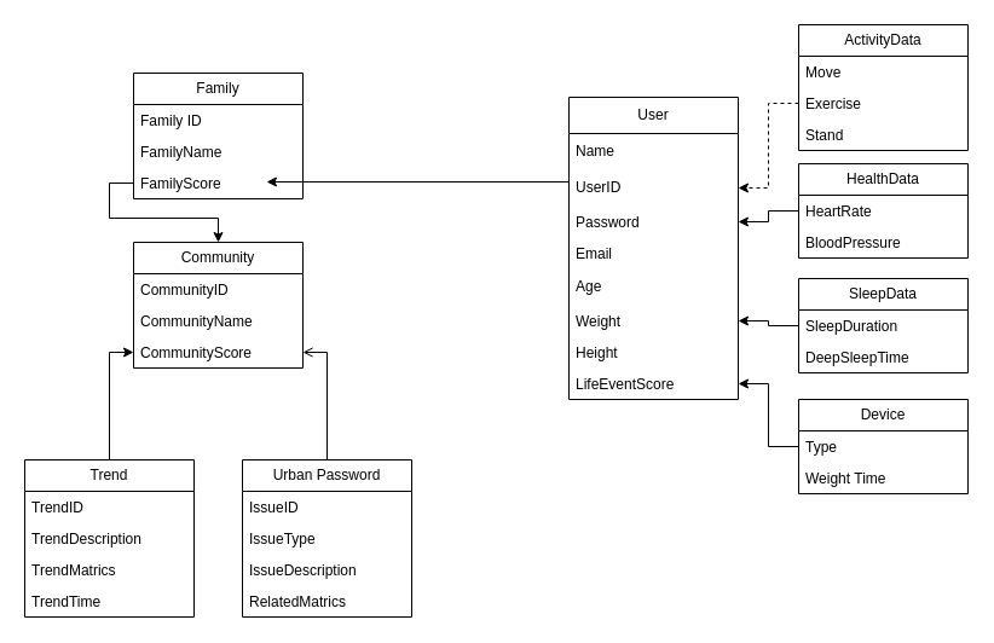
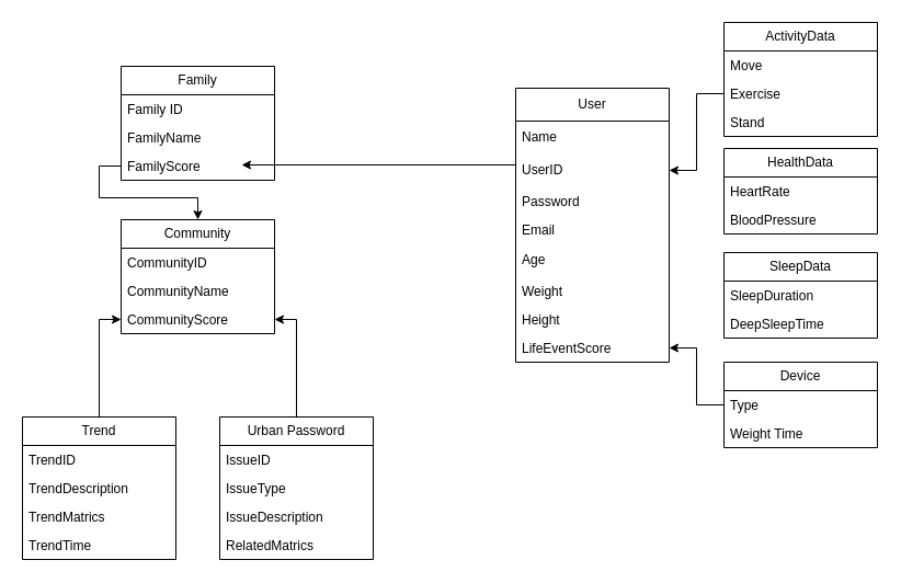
  <mxCell id="0" />
  <mxCell id="1" parent="0" />
  <mxCell id="2" value="User" style="swimlane;fontStyle=0;childLayout=stackLayout;horizontal=1;startSize=30;horizontalStack=0;resizeParent=1;resizeParentMax=0;resizeLast=0;collapsible=1;marginBottom=0;whiteSpace=wrap;html=1;" parent="1" vertex="1"><mxGeometry x="470" y="80" width="140" height="250" as="geometry" /></mxCell>
  <mxCell id="3" value="Name" style="text;strokeColor=none;fillColor=none;align=left;verticalAlign=middle;spacingLeft=4;spacingRight=4;overflow=hidden;points=[[0,0.5],[1,0.5]];portConstraint=eastwest;rotatable=0;whiteSpace=wrap;html=1;" parent="2" vertex="1"><mxGeometry y="30" width="140" height="30" as="geometry" /></mxCell>
  <mxCell id="4" value="UserID" style="text;strokeColor=none;fillColor=none;align=left;verticalAlign=middle;spacingLeft=4;spacingRight=4;overflow=hidden;points=[[0,0.5],[1,0.5]];portConstraint=eastwest;rotatable=0;whiteSpace=wrap;html=1;" parent="2" vertex="1"><mxGeometry y="60" width="140" height="30" as="geometry" /></mxCell>
  <mxCell id="5" value="Password" style="text;strokeColor=none;fillColor=none;align=left;verticalAlign=top;spacingLeft=4;spacingRight=4;overflow=hidden;rotatable=0;points=[[0,0.5],[1,0.5]];portConstraint=eastwest;whiteSpace=wrap;html=1;" parent="2" vertex="1"><mxGeometry y="90" width="140" height="26" as="geometry" /></mxCell>
  <mxCell id="6" value="Email&lt;div&gt;&lt;br&gt;&lt;/div&gt;" style="text;strokeColor=none;fillColor=none;align=left;verticalAlign=top;spacingLeft=4;spacingRight=4;overflow=hidden;rotatable=0;points=[[0,0.5],[1,0.5]];portConstraint=eastwest;whiteSpace=wrap;html=1;" parent="2" vertex="1"><mxGeometry y="116" width="140" height="26" as="geometry" /></mxCell>
  <mxCell id="7" value="Age" style="text;strokeColor=none;fillColor=none;align=left;verticalAlign=middle;spacingLeft=4;spacingRight=4;overflow=hidden;points=[[0,0.5],[1,0.5]];portConstraint=eastwest;rotatable=0;whiteSpace=wrap;html=1;" parent="2" vertex="1"><mxGeometry y="142" width="140" height="30" as="geometry" /></mxCell>
  <mxCell id="8" value="Weight" style="text;strokeColor=none;fillColor=none;align=left;verticalAlign=top;spacingLeft=4;spacingRight=4;overflow=hidden;rotatable=0;points=[[0,0.5],[1,0.5]];portConstraint=eastwest;whiteSpace=wrap;html=1;" vertex="1" parent="2"><mxGeometry y="172" width="140" height="26" as="geometry" /></mxCell>
  <mxCell id="9" value="Height" style="text;strokeColor=none;fillColor=none;align=left;verticalAlign=top;spacingLeft=4;spacingRight=4;overflow=hidden;rotatable=0;points=[[0,0.5],[1,0.5]];portConstraint=eastwest;whiteSpace=wrap;html=1;" vertex="1" parent="2"><mxGeometry y="198" width="140" height="26" as="geometry" /></mxCell>
  <mxCell id="10" value="LifeEventScore" style="text;strokeColor=none;fillColor=none;align=left;verticalAlign=top;spacingLeft=4;spacingRight=4;overflow=hidden;rotatable=0;points=[[0,0.5],[1,0.5]];portConstraint=eastwest;whiteSpace=wrap;html=1;" vertex="1" parent="2"><mxGeometry y="224" width="140" height="26" as="geometry" /></mxCell>
  <mxCell id="11" value="SleepData" style="swimlane;fontStyle=0;childLayout=stackLayout;horizontal=1;startSize=26;fillColor=none;horizontalStack=0;resizeParent=1;resizeParentMax=0;resizeLast=0;collapsible=1;marginBottom=0;whiteSpace=wrap;html=1;" parent="1" vertex="1"><mxGeometry x="660" y="230" width="140" height="78" as="geometry" /></mxCell>
  <mxCell id="12" value="SleepDuration" style="text;strokeColor=none;fillColor=none;align=left;verticalAlign=top;spacingLeft=4;spacingRight=4;overflow=hidden;rotatable=0;points=[[0,0.5],[1,0.5]];portConstraint=eastwest;whiteSpace=wrap;html=1;" parent="11" vertex="1"><mxGeometry y="26" width="140" height="26" as="geometry" /></mxCell>
  <mxCell id="13" value="DeepSleepTime&lt;div&gt;&lt;br&gt;&lt;/div&gt;" style="text;strokeColor=none;fillColor=none;align=left;verticalAlign=top;spacingLeft=4;spacingRight=4;overflow=hidden;rotatable=0;points=[[0,0.5],[1,0.5]];portConstraint=eastwest;whiteSpace=wrap;html=1;" parent="11" vertex="1"><mxGeometry y="52" width="140" height="26" as="geometry" /></mxCell>
  <mxCell id="14" value="HealthData" style="swimlane;fontStyle=0;childLayout=stackLayout;horizontal=1;startSize=26;fillColor=none;horizontalStack=0;resizeParent=1;resizeParentMax=0;resizeLast=0;collapsible=1;marginBottom=0;whiteSpace=wrap;html=1;" parent="1" vertex="1"><mxGeometry x="660" y="135" width="140" height="78" as="geometry" /></mxCell>
  <mxCell id="15" value="HeartRate" style="text;strokeColor=none;fillColor=none;align=left;verticalAlign=top;spacingLeft=4;spacingRight=4;overflow=hidden;rotatable=0;points=[[0,0.5],[1,0.5]];portConstraint=eastwest;whiteSpace=wrap;html=1;" parent="14" vertex="1"><mxGeometry y="26" width="140" height="26" as="geometry" /></mxCell>
  <mxCell id="16" value="BloodPressure" style="text;strokeColor=none;fillColor=none;align=left;verticalAlign=top;spacingLeft=4;spacingRight=4;overflow=hidden;rotatable=0;points=[[0,0.5],[1,0.5]];portConstraint=eastwest;whiteSpace=wrap;html=1;" parent="14" vertex="1"><mxGeometry y="52" width="140" height="26" as="geometry" /></mxCell>
  <mxCell id="17" value="ActivityData" style="swimlane;fontStyle=0;childLayout=stackLayout;horizontal=1;startSize=26;fillColor=none;horizontalStack=0;resizeParent=1;resizeParentMax=0;resizeLast=0;collapsible=1;marginBottom=0;whiteSpace=wrap;html=1;" parent="1" vertex="1"><mxGeometry x="660" y="20" width="140" height="104" as="geometry" /></mxCell>
  <mxCell id="18" value="Move" style="text;strokeColor=none;fillColor=none;align=left;verticalAlign=top;spacingLeft=4;spacingRight=4;overflow=hidden;rotatable=0;points=[[0,0.5],[1,0.5]];portConstraint=eastwest;whiteSpace=wrap;html=1;" parent="17" vertex="1"><mxGeometry y="26" width="140" height="26" as="geometry" /></mxCell>
  <mxCell id="19" value="Exercise" style="text;strokeColor=none;fillColor=none;align=left;verticalAlign=top;spacingLeft=4;spacingRight=4;overflow=hidden;rotatable=0;points=[[0,0.5],[1,0.5]];portConstraint=eastwest;whiteSpace=wrap;html=1;" parent="17" vertex="1"><mxGeometry y="52" width="140" height="26" as="geometry" /></mxCell>
  <mxCell id="20" value="Stand" style="text;strokeColor=none;fillColor=none;align=left;verticalAlign=top;spacingLeft=4;spacingRight=4;overflow=hidden;rotatable=0;points=[[0,0.5],[1,0.5]];portConstraint=eastwest;whiteSpace=wrap;html=1;" parent="17" vertex="1"><mxGeometry y="78" width="140" height="26" as="geometry" /></mxCell>
  <mxCell id="21" value="Family" style="swimlane;fontStyle=0;childLayout=stackLayout;horizontal=1;startSize=26;fillColor=none;horizontalStack=0;resizeParent=1;resizeParentMax=0;resizeLast=0;collapsible=1;marginBottom=0;whiteSpace=wrap;html=1;" vertex="1" parent="1"><mxGeometry x="110" y="60" width="140" height="104" as="geometry" /></mxCell>
  <mxCell id="22" value="Family ID" style="text;strokeColor=none;fillColor=none;align=left;verticalAlign=top;spacingLeft=4;spacingRight=4;overflow=hidden;rotatable=0;points=[[0,0.5],[1,0.5]];portConstraint=eastwest;whiteSpace=wrap;html=1;" vertex="1" parent="21"><mxGeometry y="26" width="140" height="26" as="geometry" /></mxCell>
  <mxCell id="23" value="FamilyName" style="text;strokeColor=none;fillColor=none;align=left;verticalAlign=top;spacingLeft=4;spacingRight=4;overflow=hidden;rotatable=0;points=[[0,0.5],[1,0.5]];portConstraint=eastwest;whiteSpace=wrap;html=1;" vertex="1" parent="21"><mxGeometry y="52" width="140" height="26" as="geometry" /></mxCell>
  <mxCell id="24" value="FamilyScore" style="text;strokeColor=none;fillColor=none;align=left;verticalAlign=top;spacingLeft=4;spacingRight=4;overflow=hidden;rotatable=0;points=[[0,0.5],[1,0.5]];portConstraint=eastwest;whiteSpace=wrap;html=1;" vertex="1" parent="21"><mxGeometry y="78" width="140" height="26" as="geometry" /></mxCell>
  <mxCell id="25" value="Device" style="swimlane;fontStyle=0;childLayout=stackLayout;horizontal=1;startSize=26;fillColor=none;horizontalStack=0;resizeParent=1;resizeParentMax=0;resizeLast=0;collapsible=1;marginBottom=0;whiteSpace=wrap;html=1;" vertex="1" parent="1"><mxGeometry x="660" y="330" width="140" height="78" as="geometry" /></mxCell>
  <mxCell id="26" value="Type" style="text;strokeColor=none;fillColor=none;align=left;verticalAlign=top;spacingLeft=4;spacingRight=4;overflow=hidden;rotatable=0;points=[[0,0.5],[1,0.5]];portConstraint=eastwest;whiteSpace=wrap;html=1;" vertex="1" parent="25"><mxGeometry y="26" width="140" height="26" as="geometry" /></mxCell>
  <mxCell id="27" value="Weight Time" style="text;strokeColor=none;fillColor=none;align=left;verticalAlign=top;spacingLeft=4;spacingRight=4;overflow=hidden;rotatable=0;points=[[0,0.5],[1,0.5]];portConstraint=eastwest;whiteSpace=wrap;html=1;" vertex="1" parent="25"><mxGeometry y="52" width="140" height="26" as="geometry" /></mxCell>
  <mxCell id="28" style="edgeStyle=orthogonalEdgeStyle;rounded=0;orthogonalLoop=1;jettySize=auto;html=1;exitX=0;exitY=0.5;exitDx=0;exitDy=0;entryX=1;entryY=0.5;entryDx=0;entryDy=0;" edge="1" parent="1" source="26" target="10"><mxGeometry relative="1" as="geometry" /></mxCell>
- <mxCell id="29" style="edgeStyle=orthogonalEdgeStyle;rounded=0;orthogonalLoop=1;jettySize=auto;html=1;exitX=0;exitY=0.5;exitDx=0;exitDy=0;entryX=1;entryY=0.5;entryDx=0;entryDy=0;" edge="1" parent="1" source="12" target="8"><mxGeometry relative="1" as="geometry" /></mxCell>
- <mxCell id="30" style="edgeStyle=orthogonalEdgeStyle;rounded=0;orthogonalLoop=1;jettySize=auto;html=1;exitX=0;exitY=0.5;exitDx=0;exitDy=0;entryX=1;entryY=0.5;entryDx=0;entryDy=0;" edge="1" parent="1" source="15" target="5"><mxGeometry relative="1" as="geometry" /></mxCell>
- <mxCell id="31" style="edgeStyle=orthogonalEdgeStyle;rounded=0;orthogonalLoop=1;jettySize=auto;html=1;exitX=0;exitY=0.5;exitDx=0;exitDy=0;entryX=1;entryY=0.5;entryDx=0;entryDy=0;dashed=1;" edge="1" parent="1" source="19" target="4"><mxGeometry relative="1" as="geometry" /></mxCell>
+ <mxCell id="31" style="edgeStyle=orthogonalEdgeStyle;rounded=0;orthogonalLoop=1;jettySize=auto;html=1;exitX=0;exitY=0.5;exitDx=0;exitDy=0;entryX=1;entryY=0.5;entryDx=0;entryDy=0;" edge="1" parent="1" source="19" target="4"><mxGeometry relative="1" as="geometry" /></mxCell>
  <mxCell id="32" style="edgeStyle=orthogonalEdgeStyle;rounded=0;orthogonalLoop=1;jettySize=auto;html=1;exitX=0;exitY=0.5;exitDx=0;exitDy=0;" edge="1" parent="1" source="6"><mxGeometry relative="1" as="geometry"><mxPoint x="220" y="150" as="targetPoint" /><Array as="points"><mxPoint x="470" y="150" /><mxPoint x="220" y="150" /></Array></mxGeometry></mxCell>
  <mxCell id="33" value="Community" style="swimlane;fontStyle=0;childLayout=stackLayout;horizontal=1;startSize=26;fillColor=none;horizontalStack=0;resizeParent=1;resizeParentMax=0;resizeLast=0;collapsible=1;marginBottom=0;whiteSpace=wrap;html=1;" vertex="1" parent="1"><mxGeometry x="110" y="200" width="140" height="104" as="geometry" /></mxCell>
  <mxCell id="34" value="CommunityID" style="text;strokeColor=none;fillColor=none;align=left;verticalAlign=top;spacingLeft=4;spacingRight=4;overflow=hidden;rotatable=0;points=[[0,0.5],[1,0.5]];portConstraint=eastwest;whiteSpace=wrap;html=1;" vertex="1" parent="33"><mxGeometry y="26" width="140" height="26" as="geometry" /></mxCell>
  <mxCell id="35" value="CommunityName" style="text;strokeColor=none;fillColor=none;align=left;verticalAlign=top;spacingLeft=4;spacingRight=4;overflow=hidden;rotatable=0;points=[[0,0.5],[1,0.5]];portConstraint=eastwest;whiteSpace=wrap;html=1;" vertex="1" parent="33"><mxGeometry y="52" width="140" height="26" as="geometry" /></mxCell>
  <mxCell id="36" value="CommunityScore" style="text;strokeColor=none;fillColor=none;align=left;verticalAlign=top;spacingLeft=4;spacingRight=4;overflow=hidden;rotatable=0;points=[[0,0.5],[1,0.5]];portConstraint=eastwest;whiteSpace=wrap;html=1;" vertex="1" parent="33"><mxGeometry y="78" width="140" height="26" as="geometry" /></mxCell>
  <mxCell id="37" style="edgeStyle=orthogonalEdgeStyle;rounded=0;orthogonalLoop=1;jettySize=auto;html=1;exitX=0;exitY=0.5;exitDx=0;exitDy=0;entryX=0.5;entryY=0;entryDx=0;entryDy=0;" edge="1" parent="1" source="24" target="33"><mxGeometry relative="1" as="geometry"><Array as="points"><mxPoint x="90" y="151" /><mxPoint x="90" y="180" /><mxPoint x="180" y="180" /></Array></mxGeometry></mxCell>
  <mxCell id="38" style="edgeStyle=orthogonalEdgeStyle;rounded=0;orthogonalLoop=1;jettySize=auto;html=1;exitX=0.5;exitY=0;exitDx=0;exitDy=0;entryX=0;entryY=0.5;entryDx=0;entryDy=0;" edge="1" parent="1" source="39" target="36"><mxGeometry relative="1" as="geometry"><mxPoint x="180" y="350" as="targetPoint" /></mxGeometry></mxCell>
  <mxCell id="39" value="Trend" style="swimlane;fontStyle=0;childLayout=stackLayout;horizontal=1;startSize=26;fillColor=none;horizontalStack=0;resizeParent=1;resizeParentMax=0;resizeLast=0;collapsible=1;marginBottom=0;whiteSpace=wrap;html=1;" vertex="1" parent="1"><mxGeometry x="20" y="380" width="140" height="130" as="geometry" /></mxCell>
  <mxCell id="40" value="TrendID" style="text;strokeColor=none;fillColor=none;align=left;verticalAlign=top;spacingLeft=4;spacingRight=4;overflow=hidden;rotatable=0;points=[[0,0.5],[1,0.5]];portConstraint=eastwest;whiteSpace=wrap;html=1;" vertex="1" parent="39"><mxGeometry y="26" width="140" height="26" as="geometry" /></mxCell>
  <mxCell id="41" value="TrendDescription" style="text;strokeColor=none;fillColor=none;align=left;verticalAlign=top;spacingLeft=4;spacingRight=4;overflow=hidden;rotatable=0;points=[[0,0.5],[1,0.5]];portConstraint=eastwest;whiteSpace=wrap;html=1;" vertex="1" parent="39"><mxGeometry y="52" width="140" height="26" as="geometry" /></mxCell>
  <mxCell id="42" value="TrendMatrics" style="text;strokeColor=none;fillColor=none;align=left;verticalAlign=top;spacingLeft=4;spacingRight=4;overflow=hidden;rotatable=0;points=[[0,0.5],[1,0.5]];portConstraint=eastwest;whiteSpace=wrap;html=1;" vertex="1" parent="39"><mxGeometry y="78" width="140" height="26" as="geometry" /></mxCell>
  <mxCell id="43" value="TrendTime" style="text;strokeColor=none;fillColor=none;align=left;verticalAlign=top;spacingLeft=4;spacingRight=4;overflow=hidden;rotatable=0;points=[[0,0.5],[1,0.5]];portConstraint=eastwest;whiteSpace=wrap;html=1;" vertex="1" parent="39"><mxGeometry y="104" width="140" height="26" as="geometry" /></mxCell>
- <mxCell id="44" style="edgeStyle=orthogonalEdgeStyle;rounded=0;orthogonalLoop=1;jettySize=auto;html=1;exitX=0.5;exitY=0;exitDx=0;exitDy=0;entryX=1;entryY=0.5;entryDx=0;entryDy=0;endArrow=open;" edge="1" parent="1" source="45" target="36"><mxGeometry relative="1" as="geometry" /></mxCell>
+ <mxCell id="44" style="edgeStyle=orthogonalEdgeStyle;rounded=0;orthogonalLoop=1;jettySize=auto;html=1;exitX=0.5;exitY=0;exitDx=0;exitDy=0;entryX=1;entryY=0.5;entryDx=0;entryDy=0;" edge="1" parent="1" source="45" target="36"><mxGeometry relative="1" as="geometry" /></mxCell>
  <mxCell id="45" value="Urban Password" style="swimlane;fontStyle=0;childLayout=stackLayout;horizontal=1;startSize=26;fillColor=none;horizontalStack=0;resizeParent=1;resizeParentMax=0;resizeLast=0;collapsible=1;marginBottom=0;whiteSpace=wrap;html=1;" vertex="1" parent="1"><mxGeometry x="200" y="380" width="140" height="130" as="geometry" /></mxCell>
  <mxCell id="46" value="IssueID" style="text;strokeColor=none;fillColor=none;align=left;verticalAlign=top;spacingLeft=4;spacingRight=4;overflow=hidden;rotatable=0;points=[[0,0.5],[1,0.5]];portConstraint=eastwest;whiteSpace=wrap;html=1;" vertex="1" parent="45"><mxGeometry y="26" width="140" height="26" as="geometry" /></mxCell>
  <mxCell id="47" value="IssueType" style="text;strokeColor=none;fillColor=none;align=left;verticalAlign=top;spacingLeft=4;spacingRight=4;overflow=hidden;rotatable=0;points=[[0,0.5],[1,0.5]];portConstraint=eastwest;whiteSpace=wrap;html=1;" vertex="1" parent="45"><mxGeometry y="52" width="140" height="26" as="geometry" /></mxCell>
  <mxCell id="48" value="IssueDescription" style="text;strokeColor=none;fillColor=none;align=left;verticalAlign=top;spacingLeft=4;spacingRight=4;overflow=hidden;rotatable=0;points=[[0,0.5],[1,0.5]];portConstraint=eastwest;whiteSpace=wrap;html=1;" vertex="1" parent="45"><mxGeometry y="78" width="140" height="26" as="geometry" /></mxCell>
  <mxCell id="49" value="RelatedMatrics" style="text;strokeColor=none;fillColor=none;align=left;verticalAlign=top;spacingLeft=4;spacingRight=4;overflow=hidden;rotatable=0;points=[[0,0.5],[1,0.5]];portConstraint=eastwest;whiteSpace=wrap;html=1;" vertex="1" parent="45"><mxGeometry y="104" width="140" height="26" as="geometry" /></mxCell>
